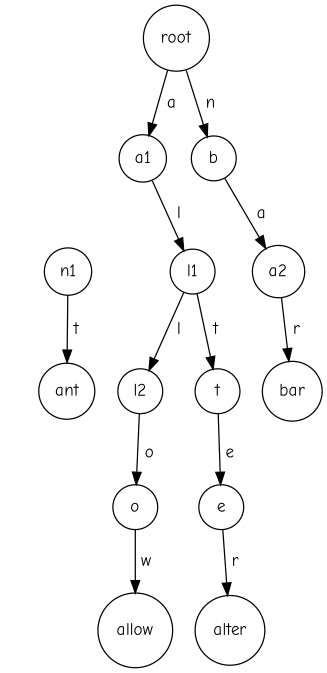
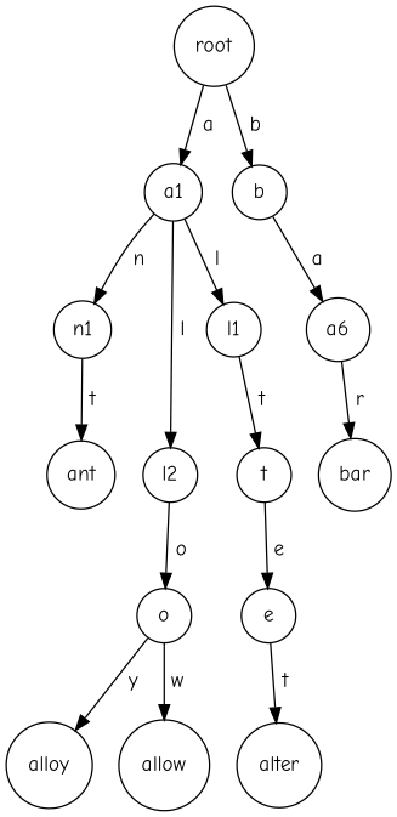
  digraph {
    fontname="Comic Neue"
    node [fontname="Comic Neue" shape=circle]
    edge [fontname="Comic Neue"]
    root
    a1
    b
    l1
    n1
-   a2
+   a2 [label=a6]
    l2
    t
    ant
    o
    e
    allow
+   alloy
    alter
    bar
    root -> a1 [label=" a"]
-   root -> b [label=" n"]
+   root -> b [label=" b"]
    a1 -> l1 [label=" l"]
+   a1 -> n1 [label=" n"]
    b -> a2 [label=" a"]
-   l1 -> l2 [label=" l"]
+   a1 -> l2 [label=" l"]
    l1 -> t [label=" t"]
    n1 -> ant [label=" t"]
    a2 -> bar [label=" r"]
    l2 -> o [label=" o"]
    t -> e [label=" e"]
    o -> allow [label=" w"]
-   e -> alter [label=" r"]
+   o -> alloy [label=" y"]
+   e -> alter [label=" t"]
  }
